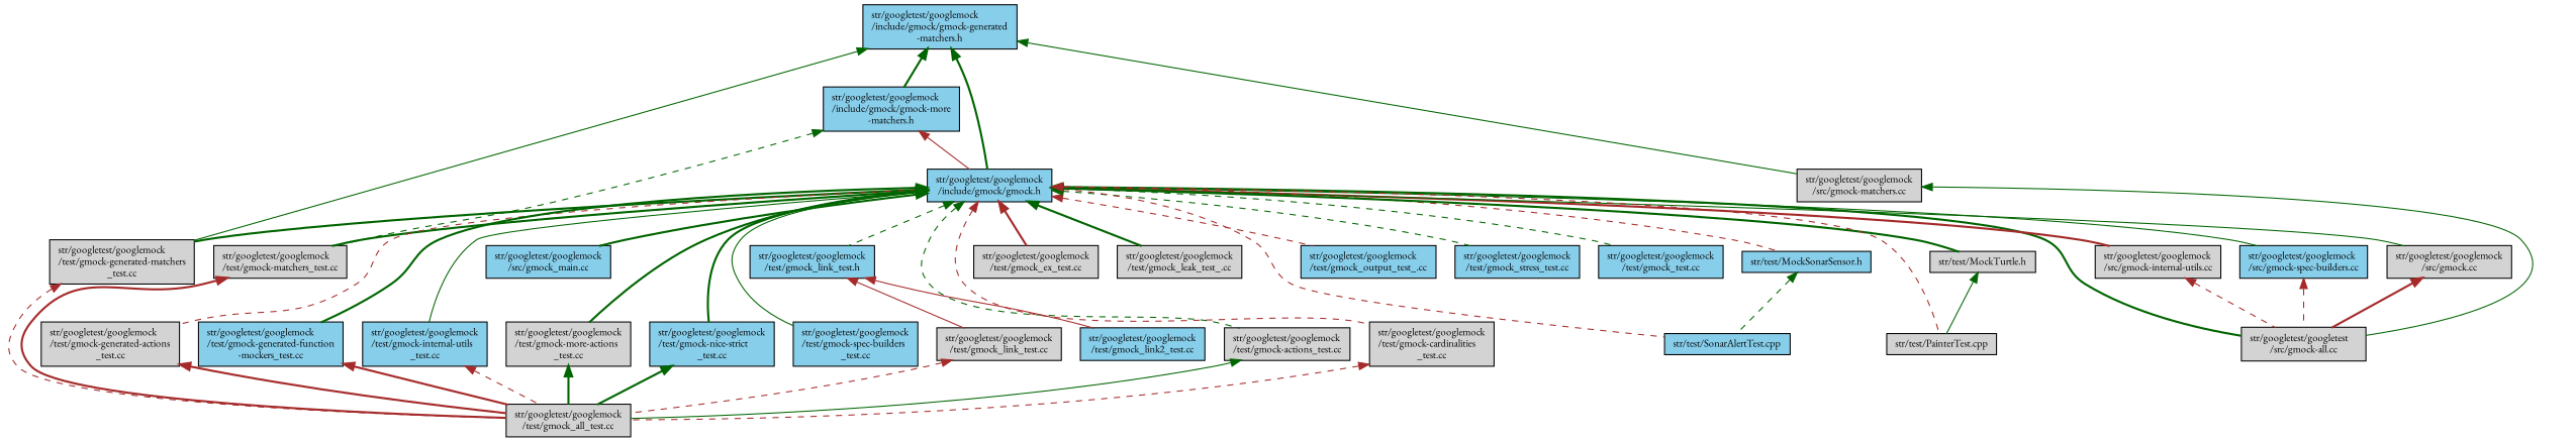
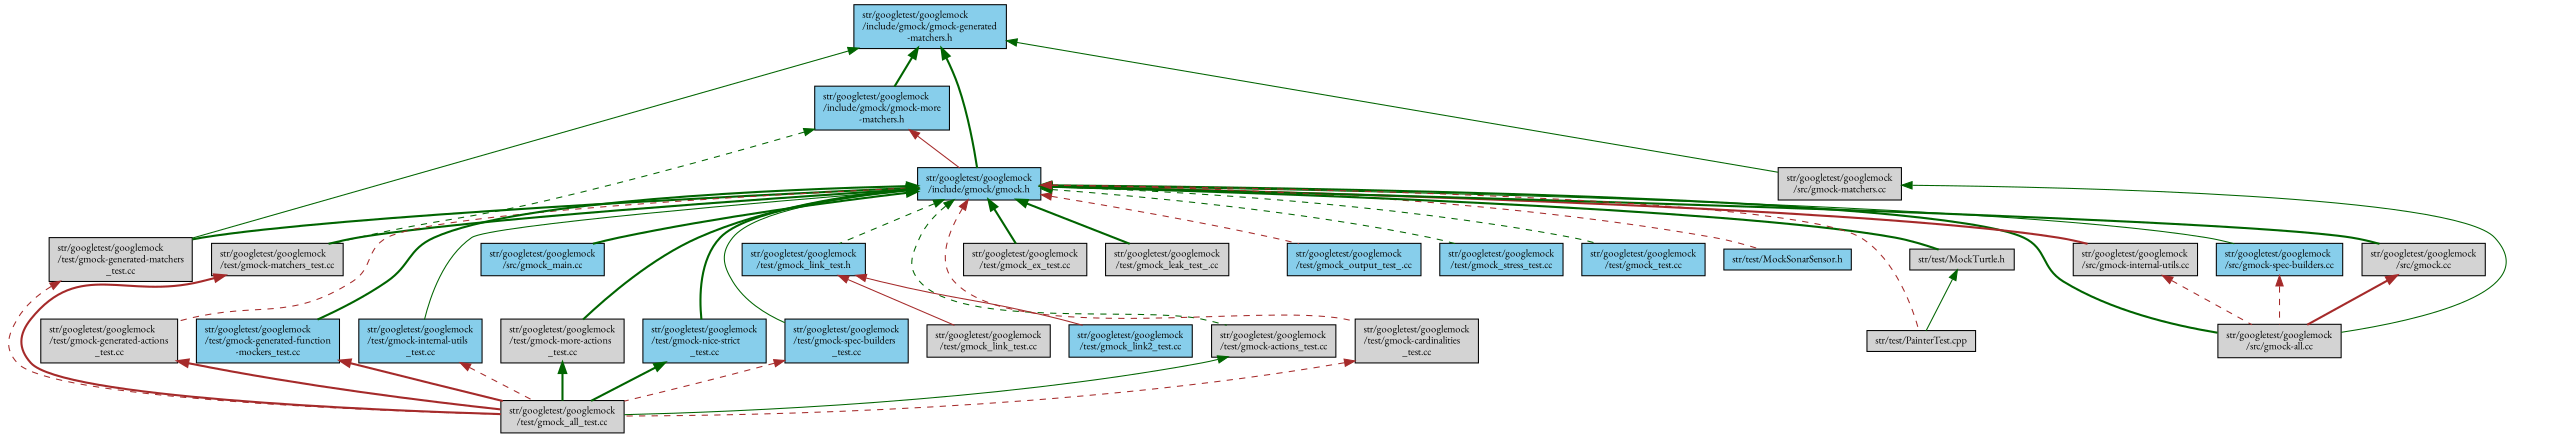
  digraph {
    fontname="EB Garamond"
    node [color=black fillcolor=skyblue fontname="EB Garamond" fontsize=10 shape=record style=filled]
    edge [color=darkgreen dir=back fontname="EB Garamond" fontsize=10 labelfontname=Helvetica labelfontsize=10 style=bold]
    n1 [fontcolor=black height=0.2 label="str/googletest/googlemock\l/include/gmock/gmock-generated\l-matchers.h" width=0.4]
    n2 [height=0.2 label="str/googletest/googlemock\l/include/gmock/gmock-more\l-matchers.h" width=0.4]
    n3 [height=0.2 label="str/googletest/googlemock\l/include/gmock/gmock.h" width=0.4]
    n4 [fillcolor=lightgrey height=0.2 label="str/googletest/googlemock\l/test/gmock-generated-matchers\l_test.cc" width=0.4]
    n5 [fillcolor=lightgrey height=0.2 label="str/googletest/googlemock\l/src/gmock-matchers.cc" width=0.4]
    n6 [fillcolor=lightgrey height=0.2 label="str/googletest/googlemock\l/test/gmock-matchers_test.cc" width=0.4]
-   n7 [fillcolor=lightgrey height=0.2 label="str/googletest/googletest\l/src/gmock-all.cc" width=0.4]
+   n7 [fillcolor=lightgrey height=0.2 label="str/googletest/googlemock\l/src/gmock-all.cc" width=0.4]
    n8 [fillcolor=lightgrey height=0.2 label="str/googletest/googlemock\l/src/gmock-internal-utils.cc" width=0.4]
    n9 [height=0.2 label="str/googletest/googlemock\l/src/gmock-spec-builders.cc" width=0.4]
    n10 [fillcolor=lightgrey height=0.2 label="str/googletest/googlemock\l/src/gmock.cc" width=0.4]
    n11 [height=0.2 label="str/googletest/googlemock\l/src/gmock_main.cc" width=0.4]
    n12 [fillcolor=lightgrey height=0.2 label="str/googletest/googlemock\l/test/gmock-actions_test.cc" width=0.4]
    n13 [fillcolor=lightgrey height=0.2 label="str/googletest/googlemock\l/test/gmock-cardinalities\l_test.cc" width=0.4]
    n14 [fillcolor=lightgrey height=0.2 label="str/googletest/googlemock\l/test/gmock-generated-actions\l_test.cc" width=0.4]
    n15 [height=0.2 label="str/googletest/googlemock\l/test/gmock-generated-function\l-mockers_test.cc" width=0.4]
    n16 [height=0.2 label="str/googletest/googlemock\l/test/gmock-internal-utils\l_test.cc" width=0.4]
    n17 [fillcolor=lightgrey height=0.2 label="str/googletest/googlemock\l/test/gmock-more-actions\l_test.cc" width=0.4]
    n18 [height=0.2 label="str/googletest/googlemock\l/test/gmock-nice-strict\l_test.cc" width=0.4]
    n19 [height=0.2 label="str/googletest/googlemock\l/test/gmock-spec-builders\l_test.cc" width=0.4]
    n20 [fillcolor=lightgrey height=0.2 label="str/googletest/googlemock\l/test/gmock_ex_test.cc" width=0.4]
    n21 [fillcolor=lightgrey height=0.2 label="str/googletest/googlemock\l/test/gmock_leak_test_.cc" width=0.4]
    n22 [height=0.2 label="str/googletest/googlemock\l/test/gmock_link_test.h" width=0.4]
    n23 [height=0.2 label="str/googletest/googlemock\l/test/gmock_output_test_.cc" width=0.4]
    n24 [height=0.2 label="str/googletest/googlemock\l/test/gmock_stress_test.cc" width=0.4]
    n25 [height=0.2 label="str/googletest/googlemock\l/test/gmock_test.cc" width=0.4]
    n26 [height=0.2 label="str/test/MockSonarSensor.h" width=0.4]
-   n27 [height=0.2 label="str/test/SonarAlertTest.cpp" width=0.4]
    n28 [fillcolor=lightgrey height=0.2 label="str/test/MockTurtle.h" width=0.4]
    n29 [fillcolor=lightgrey height=0.2 label="str/test/PainterTest.cpp" width=0.4]
    n30 [fillcolor=lightgrey height=0.2 label="str/googletest/googlemock\l/test/gmock_all_test.cc" width=0.4]
    n31 [height=0.2 label="str/googletest/googlemock\l/test/gmock_link2_test.cc" width=0.4]
    n32 [fillcolor=lightgrey height=0.2 label="str/googletest/googlemock\l/test/gmock_link_test.cc" width=0.4]
    n1 -> n2
    n1 -> n3
    n1 -> n4 [style=solid]
    n1 -> n5 [style=solid]
    n2 -> n3 [color=brown style=solid]
    n2 -> n6 [style=dashed]
    n3 -> n4
    n3 -> n6
    n3 -> n7
    n3 -> n8 [color=brown]
    n3 -> n9 [style=solid]
-   n3 -> n10 [style=solid]
+   n3 -> n10
    n3 -> n11
    n3 -> n12 [style=dashed]
    n3 -> n13 [color=brown style=dashed]
    n3 -> n14 [color=brown style=dashed]
    n3 -> n15
    n3 -> n16 [style=solid]
    n3 -> n17
    n3 -> n18
    n3 -> n19 [style=solid]
-   n3 -> n20 [color=brown]
+   n3 -> n20
    n3 -> n21
    n3 -> n22 [style=dashed]
    n3 -> n23 [color=brown style=dashed]
    n3 -> n24 [style=dashed]
    n3 -> n25 [style=dashed]
    n3 -> n26 [color=brown style=dashed]
-   n3 -> n27 [color=brown style=dashed]
    n3 -> n28
    n3 -> n29 [color=brown style=dashed]
    n4 -> n30 [color=brown style=dashed]
    n5 -> n7 [style=solid]
    n6 -> n30 [color=brown]
    n8 -> n7 [color=brown style=dashed]
    n9 -> n7 [color=brown style=dashed]
    n10 -> n7 [color=brown]
    n12 -> n30 [style=solid]
    n13 -> n30 [color=brown style=dashed]
    n14 -> n30 [color=brown]
    n15 -> n30 [color=brown]
    n16 -> n30 [color=brown style=dashed]
    n17 -> n30
    n18 -> n30
-   n32 -> n30 [color=brown style=dashed]
+   n19 -> n30 [color=brown style=dashed]
    n22 -> n31 [color=brown style=solid]
    n22 -> n32 [color=brown style=solid]
-   n26 -> n27 [style=dashed]
    n28 -> n29 [style=solid]
  }
